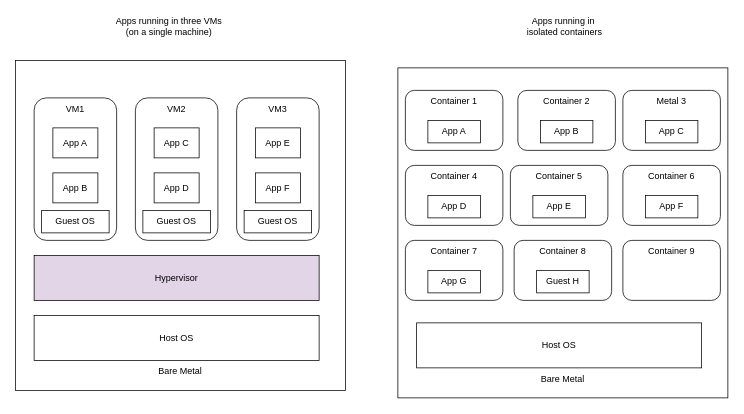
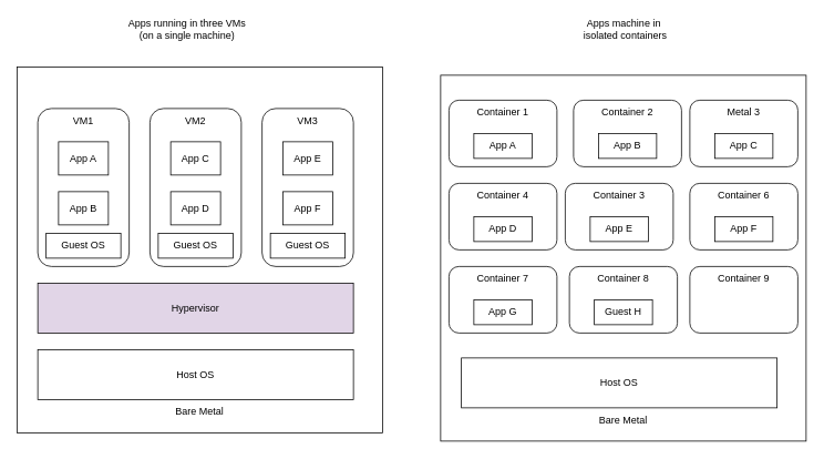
  <mxCell id="0" />
  <mxCell id="1" parent="0" />
  <mxCell id="2" value="" style="whiteSpace=wrap;html=1;aspect=fixed;" vertex="1" parent="1"><mxGeometry x="530" y="90" width="440" height="440" as="geometry" /></mxCell>
  <mxCell id="3" value="Bare Metal" style="text;html=1;strokeColor=none;fillColor=none;align=center;verticalAlign=middle;whiteSpace=wrap;rounded=0;" vertex="1" parent="1"><mxGeometry x="640" y="490" width="220" height="30" as="geometry" /></mxCell>
  <mxCell id="4" value="Host OS" style="rounded=0;whiteSpace=wrap;html=1;" vertex="1" parent="1"><mxGeometry x="555" y="430" width="380" height="60" as="geometry" /></mxCell>
  <mxCell id="5" value="" style="whiteSpace=wrap;html=1;aspect=fixed;" vertex="1" parent="1"><mxGeometry x="20" y="80" width="440" height="440" as="geometry" /></mxCell>
  <mxCell id="6" value="Bare Metal" style="text;html=1;strokeColor=none;fillColor=none;align=center;verticalAlign=middle;whiteSpace=wrap;rounded=0;" vertex="1" parent="1"><mxGeometry x="130" y="480" width="220" height="30" as="geometry" /></mxCell>
  <mxCell id="7" value="Host OS" style="rounded=0;whiteSpace=wrap;html=1;" vertex="1" parent="1"><mxGeometry x="45" y="420" width="380" height="60" as="geometry" /></mxCell>
  <mxCell id="8" value="Hypervisor" style="rounded=0;whiteSpace=wrap;html=1;fillColor=#e1d5e7;" vertex="1" parent="1"><mxGeometry x="45" y="340" width="380" height="60" as="geometry" /></mxCell>
  <mxCell id="9" value="" style="group" vertex="1" connectable="0" parent="1"><mxGeometry x="45" y="130" width="110" height="190" as="geometry" /></mxCell>
  <mxCell id="10" value="" style="rounded=1;whiteSpace=wrap;html=1;" vertex="1" parent="9"><mxGeometry width="110" height="190" as="geometry" /></mxCell>
  <mxCell id="11" value="App A" style="rounded=0;whiteSpace=wrap;html=1;" vertex="1" parent="9"><mxGeometry x="25" y="40" width="60" height="40" as="geometry" /></mxCell>
  <mxCell id="12" value="App B" style="rounded=0;whiteSpace=wrap;html=1;" vertex="1" parent="9"><mxGeometry x="25" y="100" width="60" height="40" as="geometry" /></mxCell>
  <mxCell id="13" value="Guest OS" style="rounded=0;whiteSpace=wrap;html=1;" vertex="1" parent="9"><mxGeometry x="10" y="150" width="90" height="30" as="geometry" /></mxCell>
  <mxCell id="14" value="VM1" style="text;html=1;strokeColor=none;fillColor=none;align=center;verticalAlign=middle;whiteSpace=wrap;rounded=0;" vertex="1" parent="9"><mxGeometry x="25" width="60" height="30" as="geometry" /></mxCell>
  <mxCell id="15" value="" style="group" vertex="1" connectable="0" parent="1"><mxGeometry x="180" y="130" width="110" height="190" as="geometry" /></mxCell>
  <mxCell id="16" value="" style="group" vertex="1" connectable="0" parent="15"><mxGeometry width="110" height="190" as="geometry" /></mxCell>
  <mxCell id="17" value="" style="rounded=1;whiteSpace=wrap;html=1;" vertex="1" parent="16"><mxGeometry width="110" height="190" as="geometry" /></mxCell>
  <mxCell id="18" value="App C" style="rounded=0;whiteSpace=wrap;html=1;" vertex="1" parent="16"><mxGeometry x="25" y="40" width="60" height="40" as="geometry" /></mxCell>
  <mxCell id="19" value="App D" style="rounded=0;whiteSpace=wrap;html=1;" vertex="1" parent="16"><mxGeometry x="25" y="100" width="60" height="40" as="geometry" /></mxCell>
  <mxCell id="20" value="Guest OS" style="rounded=0;whiteSpace=wrap;html=1;" vertex="1" parent="16"><mxGeometry x="10" y="150" width="90" height="30" as="geometry" /></mxCell>
  <mxCell id="21" value="VM2" style="text;html=1;strokeColor=none;fillColor=none;align=center;verticalAlign=middle;whiteSpace=wrap;rounded=0;" vertex="1" parent="15"><mxGeometry x="25" width="60" height="30" as="geometry" /></mxCell>
  <mxCell id="22" value="" style="group" vertex="1" connectable="0" parent="1"><mxGeometry x="315" y="130" width="110" height="190" as="geometry" /></mxCell>
  <mxCell id="23" value="" style="group" vertex="1" connectable="0" parent="22"><mxGeometry width="110" height="190" as="geometry" /></mxCell>
  <mxCell id="24" value="" style="rounded=1;whiteSpace=wrap;html=1;" vertex="1" parent="23"><mxGeometry width="110" height="190" as="geometry" /></mxCell>
  <mxCell id="25" value="App E" style="rounded=0;whiteSpace=wrap;html=1;" vertex="1" parent="23"><mxGeometry x="25" y="40" width="60" height="40" as="geometry" /></mxCell>
  <mxCell id="26" value="App F" style="rounded=0;whiteSpace=wrap;html=1;" vertex="1" parent="23"><mxGeometry x="25" y="100" width="60" height="40" as="geometry" /></mxCell>
  <mxCell id="27" value="Guest OS" style="rounded=0;whiteSpace=wrap;html=1;" vertex="1" parent="23"><mxGeometry x="10" y="150" width="90" height="30" as="geometry" /></mxCell>
  <mxCell id="28" value="VM3" style="text;html=1;strokeColor=none;fillColor=none;align=center;verticalAlign=middle;whiteSpace=wrap;rounded=0;" vertex="1" parent="22"><mxGeometry x="25" width="60" height="30" as="geometry" /></mxCell>
  <mxCell id="29" value="" style="group" vertex="1" connectable="0" parent="1"><mxGeometry x="540" y="120" width="130" height="80" as="geometry" /></mxCell>
  <mxCell id="30" value="" style="rounded=1;whiteSpace=wrap;html=1;" vertex="1" parent="29"><mxGeometry width="130" height="80" as="geometry" /></mxCell>
  <mxCell id="31" value="App A" style="rounded=0;whiteSpace=wrap;html=1;" vertex="1" parent="29"><mxGeometry x="30" y="40" width="70" height="30" as="geometry" /></mxCell>
  <mxCell id="32" value="Container 1" style="text;html=1;strokeColor=none;fillColor=none;align=center;verticalAlign=middle;whiteSpace=wrap;rounded=0;" vertex="1" parent="29"><mxGeometry x="25" width="80" height="30" as="geometry" /></mxCell>
  <mxCell id="33" value="" style="rounded=1;whiteSpace=wrap;html=1;" vertex="1" parent="1"><mxGeometry x="690" y="120" width="130" height="80" as="geometry" /></mxCell>
  <mxCell id="34" value="App B" style="rounded=0;whiteSpace=wrap;html=1;" vertex="1" parent="1"><mxGeometry x="720" y="160" width="70" height="30" as="geometry" /></mxCell>
  <mxCell id="35" value="Container 2" style="text;html=1;strokeColor=none;fillColor=none;align=center;verticalAlign=middle;whiteSpace=wrap;rounded=0;" vertex="1" parent="1"><mxGeometry x="715" y="120" width="80" height="30" as="geometry" /></mxCell>
  <mxCell id="36" value="" style="rounded=1;whiteSpace=wrap;html=1;" vertex="1" parent="1"><mxGeometry x="830" y="120" width="130" height="80" as="geometry" /></mxCell>
  <mxCell id="37" value="App C" style="rounded=0;whiteSpace=wrap;html=1;" vertex="1" parent="1"><mxGeometry x="860" y="160" width="70" height="30" as="geometry" /></mxCell>
  <mxCell id="38" value="Metal 3" style="text;html=1;strokeColor=none;fillColor=none;align=center;verticalAlign=middle;whiteSpace=wrap;rounded=0;" vertex="1" parent="1"><mxGeometry x="855" y="120" width="80" height="30" as="geometry" /></mxCell>
  <mxCell id="39" value="" style="rounded=1;whiteSpace=wrap;html=1;" vertex="1" parent="1"><mxGeometry x="540" y="220" width="130" height="80" as="geometry" /></mxCell>
  <mxCell id="40" value="App D" style="rounded=0;whiteSpace=wrap;html=1;" vertex="1" parent="1"><mxGeometry x="570" y="260" width="70" height="30" as="geometry" /></mxCell>
  <mxCell id="41" value="Container 4" style="text;html=1;strokeColor=none;fillColor=none;align=center;verticalAlign=middle;whiteSpace=wrap;rounded=0;" vertex="1" parent="1"><mxGeometry x="565" y="220" width="80" height="30" as="geometry" /></mxCell>
  <mxCell id="42" value="" style="rounded=1;whiteSpace=wrap;html=1;" vertex="1" parent="1"><mxGeometry x="680" y="220" width="130" height="80" as="geometry" /></mxCell>
  <mxCell id="43" value="App E" style="rounded=0;whiteSpace=wrap;html=1;" vertex="1" parent="1"><mxGeometry x="710" y="260" width="70" height="30" as="geometry" /></mxCell>
- <mxCell id="44" value="Container 5" style="text;html=1;strokeColor=none;fillColor=none;align=center;verticalAlign=middle;whiteSpace=wrap;rounded=0;" vertex="1" parent="1"><mxGeometry x="705" y="220" width="80" height="30" as="geometry" /></mxCell>
+ <mxCell id="44" value="Container 3" style="text;html=1;strokeColor=none;fillColor=none;align=center;verticalAlign=middle;whiteSpace=wrap;rounded=0;" vertex="1" parent="1"><mxGeometry x="705" y="220" width="80" height="30" as="geometry" /></mxCell>
  <mxCell id="45" value="" style="rounded=1;whiteSpace=wrap;html=1;" vertex="1" parent="1"><mxGeometry x="830" y="220" width="130" height="80" as="geometry" /></mxCell>
  <mxCell id="46" value="App F" style="rounded=0;whiteSpace=wrap;html=1;" vertex="1" parent="1"><mxGeometry x="860" y="260" width="70" height="30" as="geometry" /></mxCell>
  <mxCell id="47" value="Container 6" style="text;html=1;strokeColor=none;fillColor=none;align=center;verticalAlign=middle;whiteSpace=wrap;rounded=0;" vertex="1" parent="1"><mxGeometry x="855" y="220" width="80" height="30" as="geometry" /></mxCell>
  <mxCell id="48" value="" style="rounded=1;whiteSpace=wrap;html=1;" vertex="1" parent="1"><mxGeometry x="830" y="320" width="130" height="80" as="geometry" /></mxCell>
  <mxCell id="49" value="Container 9" style="text;html=1;strokeColor=none;fillColor=none;align=center;verticalAlign=middle;whiteSpace=wrap;rounded=0;" vertex="1" parent="1"><mxGeometry x="855" y="320" width="80" height="30" as="geometry" /></mxCell>
  <mxCell id="50" value="" style="rounded=1;whiteSpace=wrap;html=1;" vertex="1" parent="1"><mxGeometry x="685" y="320" width="130" height="80" as="geometry" /></mxCell>
  <mxCell id="51" value="Guest H" style="rounded=0;whiteSpace=wrap;html=1;" vertex="1" parent="1"><mxGeometry x="715" y="360" width="70" height="30" as="geometry" /></mxCell>
  <mxCell id="52" value="Container 8" style="text;html=1;strokeColor=none;fillColor=none;align=center;verticalAlign=middle;whiteSpace=wrap;rounded=0;" vertex="1" parent="1"><mxGeometry x="710" y="320" width="80" height="30" as="geometry" /></mxCell>
  <mxCell id="53" value="" style="rounded=1;whiteSpace=wrap;html=1;" vertex="1" parent="1"><mxGeometry x="540" y="320" width="130" height="80" as="geometry" /></mxCell>
  <mxCell id="54" value="App G" style="rounded=0;whiteSpace=wrap;html=1;" vertex="1" parent="1"><mxGeometry x="570" y="360" width="70" height="30" as="geometry" /></mxCell>
  <mxCell id="55" value="Container 7" style="text;html=1;strokeColor=none;fillColor=none;align=center;verticalAlign=middle;whiteSpace=wrap;rounded=0;" vertex="1" parent="1"><mxGeometry x="565" y="320" width="80" height="30" as="geometry" /></mxCell>
  <mxCell id="56" value="Apps running in three VMs&lt;br&gt;(on a single machine)" style="text;html=1;strokeColor=none;fillColor=none;align=center;verticalAlign=middle;whiteSpace=wrap;rounded=0;" vertex="1" parent="1"><mxGeometry x="20" y="20" width="410" height="30" as="geometry" /></mxCell>
- <mxCell id="57" value="Apps running in&amp;nbsp;&lt;br&gt;isolated containers" style="text;html=1;strokeColor=none;fillColor=none;align=center;verticalAlign=middle;whiteSpace=wrap;rounded=0;" vertex="1" parent="1"><mxGeometry x="585" y="20" width="335" height="30" as="geometry" /></mxCell>
+ <mxCell id="57" value="Apps machine in&amp;nbsp;&lt;br&gt;isolated containers" style="text;html=1;strokeColor=none;fillColor=none;align=center;verticalAlign=middle;whiteSpace=wrap;rounded=0;" vertex="1" parent="1"><mxGeometry x="585" y="20" width="335" height="30" as="geometry" /></mxCell>
